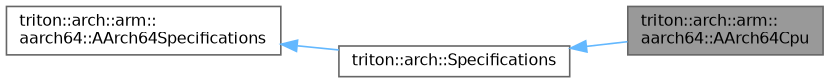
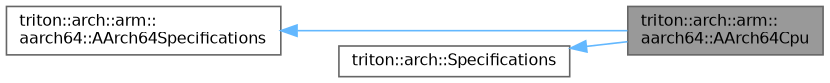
  digraph {
    rankdir=LR
    node [color=gray40 fillcolor=white fontname=Helvetica fontsize=10 shape=box style=filled]
    edge [color=steelblue1 dir=back fontname=Helvetica fontsize=10 labelfontname=Helvetica labelfontsize=10 style=solid]
    n1 [fillcolor=grey60 fontcolor=black height=0.2 label="triton::arch::arm::\laarch64::AArch64Cpu" width=0.4]
    n2 [height=0.2 label="triton::arch::Specifications" width=0.4]
    n3 [height=0.2 label="triton::arch::arm::\laarch64::AArch64Specifications" width=0.4]
    n2 -> n1
-   n3 -> n2
+   n3 -> n1
  }
